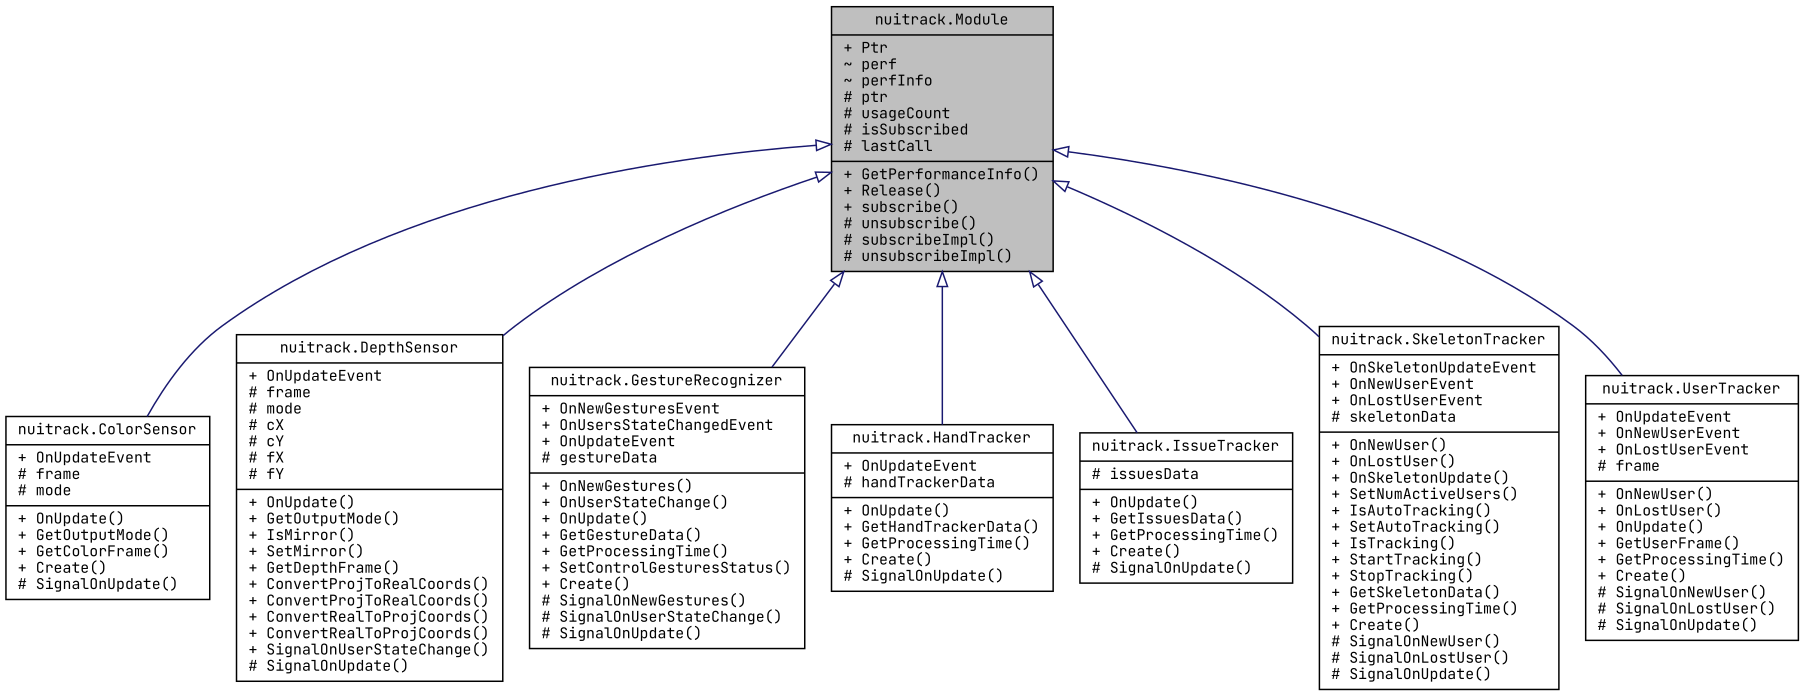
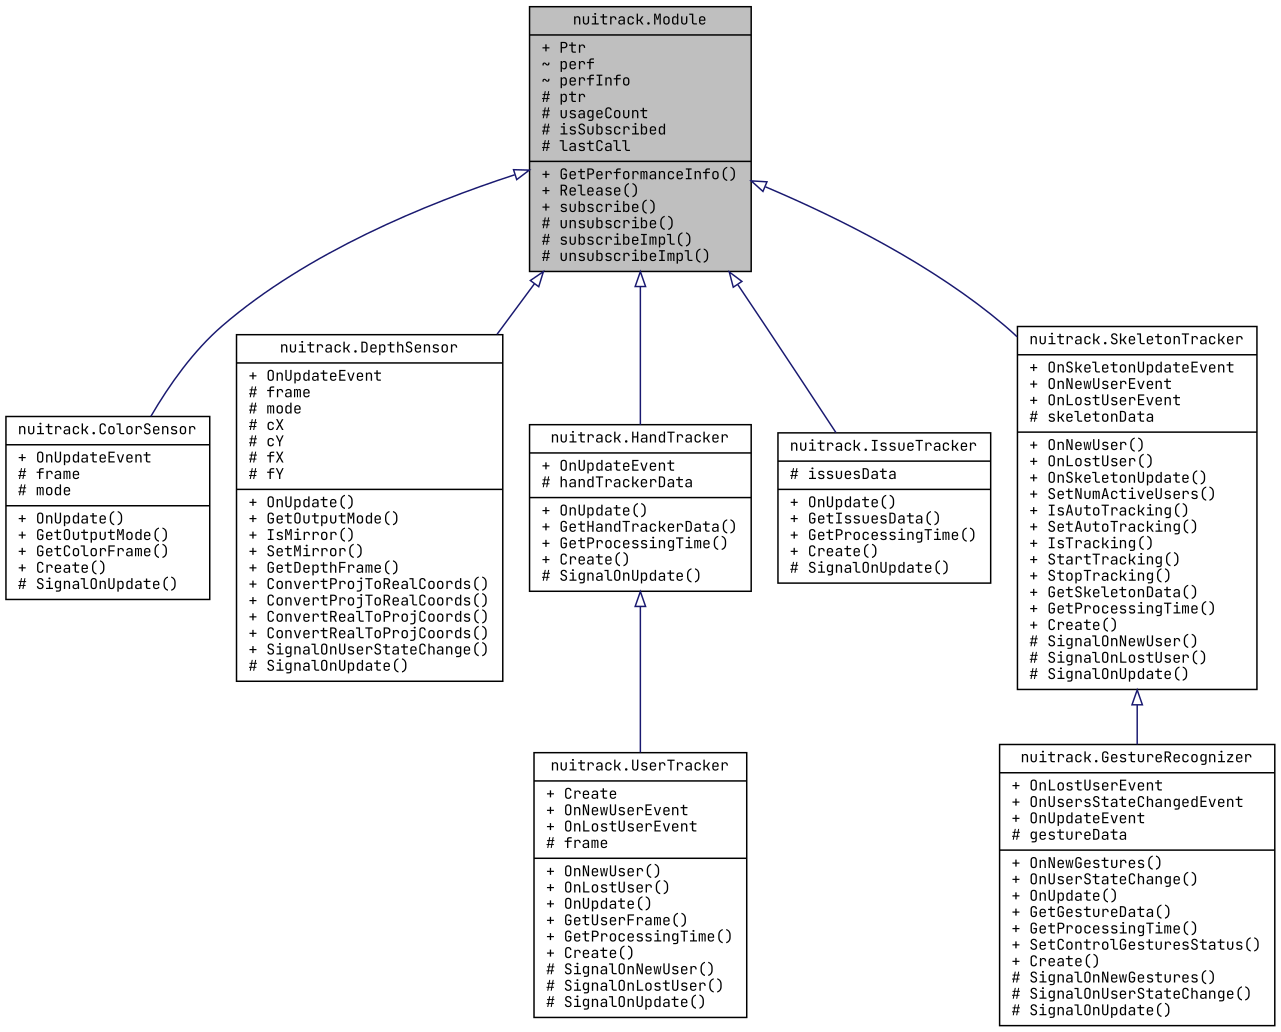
  digraph {
    fontname="JetBrains Mono"
    node [color=black fillcolor=white fontname="JetBrains Mono" fontsize=10 shape=record style=filled]
    edge [arrowtail=onormal color=midnightblue dir=back fontname="JetBrains Mono" fontsize=10 labelfontname=Helvetica labelfontsize=10 style=solid]
    n1 [fillcolor=grey75 fontcolor=black height=0.2 label="{nuitrack.Module\n|+ Ptr\l~ perf\l~ perfInfo\l# ptr\l# usageCount\l# isSubscribed\l# lastCall\l|+ GetPerformanceInfo()\l+ Release()\l+ subscribe()\l# unsubscribe()\l# subscribeImpl()\l# unsubscribeImpl()\l}" width=0.4]
    n2 [height=0.2 label="{nuitrack.ColorSensor\n|+ OnUpdateEvent\l# frame\l# mode\l|+ OnUpdate()\l+ GetOutputMode()\l+ GetColorFrame()\l+ Create()\l# SignalOnUpdate()\l}" width=0.4]
    n3 [height=0.2 label="{nuitrack.DepthSensor\n|+ OnUpdateEvent\l# frame\l# mode\l# cX\l# cY\l# fX\l# fY\l|+ OnUpdate()\l+ GetOutputMode()\l+ IsMirror()\l+ SetMirror()\l+ GetDepthFrame()\l+ ConvertProjToRealCoords()\l+ ConvertProjToRealCoords()\l+ ConvertRealToProjCoords()\l+ ConvertRealToProjCoords()\l+ SignalOnUserStateChange()\l# SignalOnUpdate()\l}" width=0.4]
-   n4 [height=0.2 label="{nuitrack.GestureRecognizer\n|+ OnNewGesturesEvent\l+ OnUsersStateChangedEvent\l+ OnUpdateEvent\l# gestureData\l|+ OnNewGestures()\l+ OnUserStateChange()\l+ OnUpdate()\l+ GetGestureData()\l+ GetProcessingTime()\l+ SetControlGesturesStatus()\l+ Create()\l# SignalOnNewGestures()\l# SignalOnUserStateChange()\l# SignalOnUpdate()\l}" width=0.4]
+   n4 [height=0.2 label="{nuitrack.GestureRecognizer\n|+ OnLostUserEvent\l+ OnUsersStateChangedEvent\l+ OnUpdateEvent\l# gestureData\l|+ OnNewGestures()\l+ OnUserStateChange()\l+ OnUpdate()\l+ GetGestureData()\l+ GetProcessingTime()\l+ SetControlGesturesStatus()\l+ Create()\l# SignalOnNewGestures()\l# SignalOnUserStateChange()\l# SignalOnUpdate()\l}" width=0.4]
    n5 [height=0.2 label="{nuitrack.HandTracker\n|+ OnUpdateEvent\l# handTrackerData\l|+ OnUpdate()\l+ GetHandTrackerData()\l+ GetProcessingTime()\l+ Create()\l# SignalOnUpdate()\l}" width=0.4]
    n6 [height=0.2 label="{nuitrack.IssueTracker\n|# issuesData\l|+ OnUpdate()\l+ GetIssuesData()\l+ GetProcessingTime()\l+ Create()\l# SignalOnUpdate()\l}" width=0.4]
    n7 [height=0.2 label="{nuitrack.SkeletonTracker\n|+ OnSkeletonUpdateEvent\l+ OnNewUserEvent\l+ OnLostUserEvent\l# skeletonData\l|+ OnNewUser()\l+ OnLostUser()\l+ OnSkeletonUpdate()\l+ SetNumActiveUsers()\l+ IsAutoTracking()\l+ SetAutoTracking()\l+ IsTracking()\l+ StartTracking()\l+ StopTracking()\l+ GetSkeletonData()\l+ GetProcessingTime()\l+ Create()\l# SignalOnNewUser()\l# SignalOnLostUser()\l# SignalOnUpdate()\l}" width=0.4]
-   n8 [height=0.2 label="{nuitrack.UserTracker\n|+ OnUpdateEvent\l+ OnNewUserEvent\l+ OnLostUserEvent\l# frame\l|+ OnNewUser()\l+ OnLostUser()\l+ OnUpdate()\l+ GetUserFrame()\l+ GetProcessingTime()\l+ Create()\l# SignalOnNewUser()\l# SignalOnLostUser()\l# SignalOnUpdate()\l}" width=0.4]
+   n8 [height=0.2 label="{nuitrack.UserTracker\n|+ Create\l+ OnNewUserEvent\l+ OnLostUserEvent\l# frame\l|+ OnNewUser()\l+ OnLostUser()\l+ OnUpdate()\l+ GetUserFrame()\l+ GetProcessingTime()\l+ Create()\l# SignalOnNewUser()\l# SignalOnLostUser()\l# SignalOnUpdate()\l}" width=0.4]
    n1 -> n2
    n1 -> n3
-   n1 -> n4
+   n7 -> n4
    n1 -> n5
    n1 -> n6
    n1 -> n7
-   n1 -> n8
+   n5 -> n8
  }
